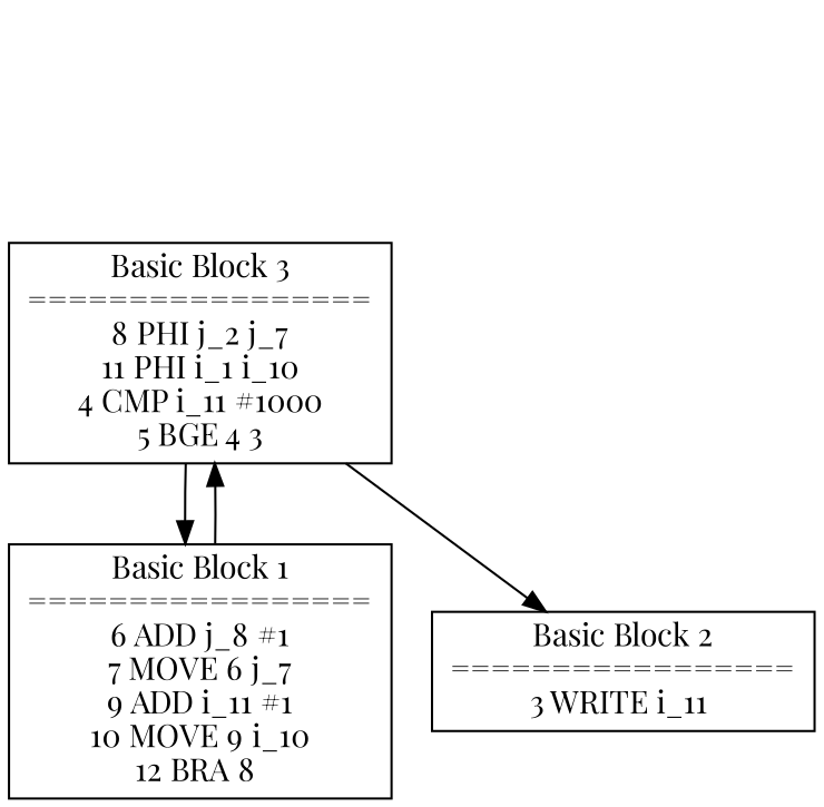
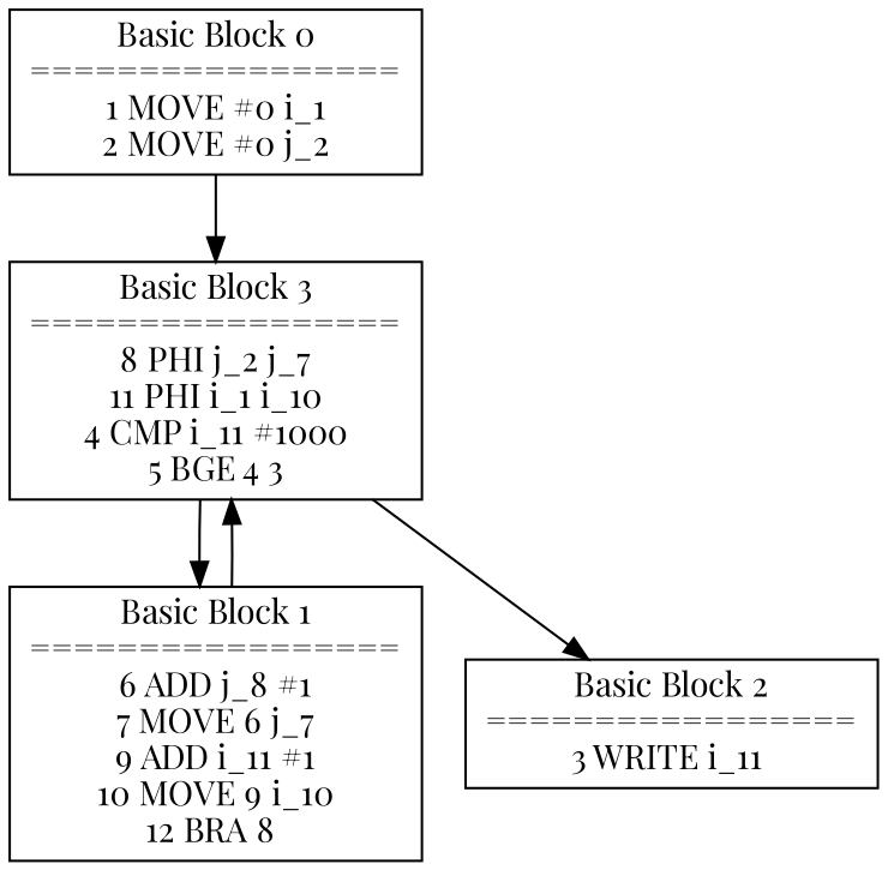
  digraph {
    fontname="Playfair Display"
    node [shape=box fontname="Playfair Display"]
    edge [fontname="Playfair Display"]
+   n1 [label="Basic Block 0\n=================\n1 MOVE #0 i_1\n2 MOVE #0 j_2\n"]
    n2 [label="Basic Block 3\n=================\n8 PHI j_2 j_7\n11 PHI i_1 i_10\n4 CMP i_11 #1000\n5 BGE 4 3\n"]
    n3 [label="Basic Block 1\n=================\n6 ADD j_8 #1\n7 MOVE 6 j_7\n9 ADD i_11 #1\n10 MOVE 9 i_10\n12 BRA 8 \n"]
    n4 [label="Basic Block 2\n=================\n3 WRITE i_11 \n"]
+   n1 -> n2
    n2 -> n3
    n2 -> n4
    n3 -> n2
  }
